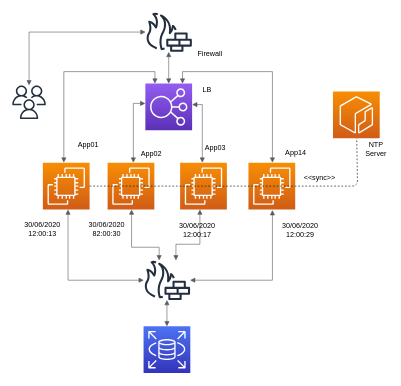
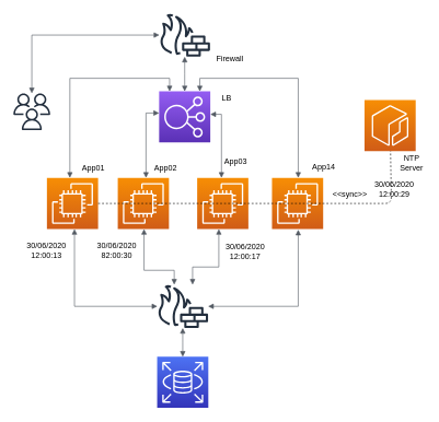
  <mxCell id="0" />
  <mxCell id="1" parent="0" />
  <mxCell id="2" value="" style="outlineConnect=0;fontColor=#232F3E;gradientColor=#F78E04;gradientDirection=north;fillColor=#D05C17;strokeColor=#ffffff;dashed=0;verticalLabelPosition=bottom;verticalAlign=top;align=center;html=1;fontSize=12;fontStyle=0;aspect=fixed;shape=mxgraph.aws4.resourceIcon;resIcon=mxgraph.aws4.ec2;" vertex="1" parent="1"><mxGeometry x="71" y="271" width="78" height="78" as="geometry" /></mxCell>
  <mxCell id="3" value="" style="outlineConnect=0;fontColor=#232F3E;gradientColor=#F78E04;gradientDirection=north;fillColor=#D05C17;strokeColor=#ffffff;dashed=0;verticalLabelPosition=bottom;verticalAlign=top;align=center;html=1;fontSize=12;fontStyle=0;aspect=fixed;shape=mxgraph.aws4.resourceIcon;resIcon=mxgraph.aws4.ec2;" vertex="1" parent="1"><mxGeometry x="179" y="271" width="78" height="78" as="geometry" /></mxCell>
  <mxCell id="4" value="" style="outlineConnect=0;fontColor=#232F3E;gradientColor=#F78E04;gradientDirection=north;fillColor=#D05C17;strokeColor=#ffffff;dashed=0;verticalLabelPosition=bottom;verticalAlign=top;align=center;html=1;fontSize=12;fontStyle=0;aspect=fixed;shape=mxgraph.aws4.resourceIcon;resIcon=mxgraph.aws4.ec2;" vertex="1" parent="1"><mxGeometry x="300" y="271" width="78" height="78" as="geometry" /></mxCell>
  <mxCell id="5" value="" style="outlineConnect=0;fontColor=#232F3E;gradientColor=#F78E04;gradientDirection=north;fillColor=#D05C17;strokeColor=#ffffff;dashed=0;verticalLabelPosition=bottom;verticalAlign=top;align=center;html=1;fontSize=12;fontStyle=0;aspect=fixed;shape=mxgraph.aws4.resourceIcon;resIcon=mxgraph.aws4.ec2;" vertex="1" parent="1"><mxGeometry x="414" y="271" width="78" height="78" as="geometry" /></mxCell>
  <mxCell id="6" value="" style="outlineConnect=0;fontColor=#232F3E;gradientColor=#4D72F3;gradientDirection=north;fillColor=#3334B9;strokeColor=#ffffff;dashed=0;verticalLabelPosition=bottom;verticalAlign=top;align=center;html=1;fontSize=12;fontStyle=0;aspect=fixed;shape=mxgraph.aws4.resourceIcon;resIcon=mxgraph.aws4.rds;" vertex="1" parent="1"><mxGeometry x="239" y="544" width="78" height="78" as="geometry" /></mxCell>
  <mxCell id="7" value="" style="edgeStyle=orthogonalEdgeStyle;html=1;endArrow=block;elbow=vertical;startArrow=block;startFill=1;endFill=1;strokeColor=#545B64;rounded=0;" edge="1" parent="1" source="2" target="14"><mxGeometry width="100" relative="1" as="geometry"><mxPoint x="177" y="570" as="sourcePoint" /><mxPoint x="277" y="570" as="targetPoint" /><Array as="points"><mxPoint x="113" y="467" /></Array></mxGeometry></mxCell>
  <mxCell id="8" value="" style="edgeStyle=orthogonalEdgeStyle;html=1;endArrow=block;elbow=vertical;startArrow=block;startFill=1;endFill=1;strokeColor=#545B64;rounded=0;" edge="1" parent="1" source="3" target="14"><mxGeometry width="100" relative="1" as="geometry"><mxPoint x="257" y="494" as="sourcePoint" /><mxPoint x="357" y="494" as="targetPoint" /><Array as="points"><mxPoint x="219" y="412" /><mxPoint x="265" y="412" /></Array></mxGeometry></mxCell>
  <mxCell id="9" value="" style="edgeStyle=orthogonalEdgeStyle;html=1;endArrow=block;elbow=vertical;startArrow=block;startFill=1;endFill=1;strokeColor=#545B64;rounded=0;" edge="1" parent="1" source="14" target="4"><mxGeometry width="100" relative="1" as="geometry"><mxPoint x="334" y="502" as="sourcePoint" /><mxPoint x="434" y="502" as="targetPoint" /><Array as="points"><mxPoint x="293" y="407" /><mxPoint x="333" y="407" /></Array></mxGeometry></mxCell>
  <mxCell id="10" value="" style="edgeStyle=orthogonalEdgeStyle;html=1;endArrow=block;elbow=vertical;startArrow=block;startFill=1;endFill=1;strokeColor=#545B64;rounded=0;entryX=0.513;entryY=1.013;entryDx=0;entryDy=0;entryPerimeter=0;" edge="1" parent="1" source="14" target="5"><mxGeometry width="100" relative="1" as="geometry"><mxPoint x="373" y="524" as="sourcePoint" /><mxPoint x="473" y="524" as="targetPoint" /></mxGeometry></mxCell>
  <mxCell id="11" value="" style="outlineConnect=0;fontColor=#232F3E;gradientColor=none;fillColor=#232F3E;strokeColor=none;dashed=0;verticalLabelPosition=bottom;verticalAlign=top;align=center;html=1;fontSize=12;fontStyle=0;aspect=fixed;pointerEvents=1;shape=mxgraph.aws4.users;" vertex="1" parent="1"><mxGeometry x="20" y="142" width="56" height="56" as="geometry" /></mxCell>
  <mxCell id="12" value="" style="outlineConnect=0;fontColor=#232F3E;gradientColor=none;fillColor=#232F3E;strokeColor=none;dashed=0;verticalLabelPosition=bottom;verticalAlign=top;align=center;html=1;fontSize=12;fontStyle=0;aspect=fixed;pointerEvents=1;shape=mxgraph.aws4.generic_firewall;" vertex="1" parent="1"><mxGeometry x="242" y="20" width="78" height="66" as="geometry" /></mxCell>
  <mxCell id="13" value="" style="edgeStyle=orthogonalEdgeStyle;html=1;endArrow=block;elbow=vertical;startArrow=block;startFill=1;endFill=1;strokeColor=#545B64;rounded=0;" edge="1" parent="1" source="12" target="11"><mxGeometry width="100" relative="1" as="geometry"><mxPoint x="107" y="78" as="sourcePoint" /><mxPoint x="207" y="78" as="targetPoint" /></mxGeometry></mxCell>
  <mxCell id="14" value="" style="outlineConnect=0;fontColor=#232F3E;gradientColor=none;fillColor=#232F3E;strokeColor=none;dashed=0;verticalLabelPosition=bottom;verticalAlign=top;align=center;html=1;fontSize=12;fontStyle=0;aspect=fixed;pointerEvents=1;shape=mxgraph.aws4.generic_firewall;" vertex="1" parent="1"><mxGeometry x="239" y="434" width="78" height="66" as="geometry" /></mxCell>
  <mxCell id="15" value="" style="edgeStyle=orthogonalEdgeStyle;html=1;endArrow=block;elbow=vertical;startArrow=block;startFill=1;endFill=1;strokeColor=#545B64;rounded=0;" edge="1" parent="1" source="6" target="14"><mxGeometry width="100" relative="1" as="geometry"><mxPoint x="131" y="554" as="sourcePoint" /><mxPoint x="231" y="554" as="targetPoint" /></mxGeometry></mxCell>
  <mxCell id="16" value="" style="edgeStyle=orthogonalEdgeStyle;html=1;endArrow=block;elbow=vertical;startArrow=block;startFill=1;endFill=1;strokeColor=#545B64;rounded=0;" edge="1" parent="1" source="2" target="20"><mxGeometry width="100" relative="1" as="geometry"><mxPoint x="127" y="118" as="sourcePoint" /><mxPoint x="227" y="118" as="targetPoint" /><Array as="points"><mxPoint x="106" y="119" /><mxPoint x="258" y="119" /></Array></mxGeometry></mxCell>
  <mxCell id="17" value="" style="edgeStyle=orthogonalEdgeStyle;html=1;endArrow=block;elbow=vertical;startArrow=block;startFill=1;endFill=1;strokeColor=#545B64;rounded=0;" edge="1" parent="1" source="3" target="20"><mxGeometry width="100" relative="1" as="geometry"><mxPoint x="194" y="173" as="sourcePoint" /><mxPoint x="294" y="173" as="targetPoint" /><Array as="points"><mxPoint x="222" y="172" /><mxPoint x="273" y="172" /><mxPoint x="273" y="150" /></Array></mxGeometry></mxCell>
  <mxCell id="18" value="" style="edgeStyle=orthogonalEdgeStyle;html=1;endArrow=block;elbow=vertical;startArrow=block;startFill=1;endFill=1;strokeColor=#545B64;rounded=0;" edge="1" parent="1" source="20" target="4"><mxGeometry width="100" relative="1" as="geometry"><mxPoint x="335" y="167" as="sourcePoint" /><mxPoint x="435" y="167" as="targetPoint" /><Array as="points"><mxPoint x="337" y="174" /></Array></mxGeometry></mxCell>
  <mxCell id="19" value="" style="edgeStyle=orthogonalEdgeStyle;html=1;endArrow=block;elbow=vertical;startArrow=block;startFill=1;endFill=1;strokeColor=#545B64;rounded=0;" edge="1" parent="1" source="20" target="5"><mxGeometry width="100" relative="1" as="geometry"><mxPoint x="455" y="121" as="sourcePoint" /><mxPoint x="555" y="121" as="targetPoint" /><Array as="points"><mxPoint x="304" y="119" /><mxPoint x="454" y="119" /></Array></mxGeometry></mxCell>
  <mxCell id="20" value="" style="outlineConnect=0;fontColor=#232F3E;gradientColor=#945DF2;gradientDirection=north;fillColor=#5A30B5;strokeColor=#ffffff;dashed=0;verticalLabelPosition=bottom;verticalAlign=top;align=center;html=1;fontSize=12;fontStyle=0;aspect=fixed;shape=mxgraph.aws4.resourceIcon;resIcon=mxgraph.aws4.elastic_load_balancing;" vertex="1" parent="1"><mxGeometry x="242" y="139" width="78" height="78" as="geometry" /></mxCell>
  <mxCell id="21" value="" style="edgeStyle=orthogonalEdgeStyle;html=1;endArrow=block;elbow=vertical;startArrow=block;startFill=1;endFill=1;strokeColor=#545B64;rounded=0;" edge="1" parent="1" source="12" target="20"><mxGeometry width="100" relative="1" as="geometry"><mxPoint x="101" y="36" as="sourcePoint" /><mxPoint x="201" y="36" as="targetPoint" /></mxGeometry></mxCell>
  <mxCell id="22" value="30/06/2020 12:00:13" style="text;html=1;strokeColor=none;fillColor=none;align=center;verticalAlign=middle;whiteSpace=wrap;rounded=0;" vertex="1" parent="1"><mxGeometry x="37" y="360" width="67" height="43" as="geometry" /></mxCell>
  <mxCell id="23" value="30/06/2020 82:00:30" style="text;html=1;strokeColor=none;fillColor=none;align=center;verticalAlign=middle;whiteSpace=wrap;rounded=0;" vertex="1" parent="1"><mxGeometry x="144" y="360" width="67" height="43" as="geometry" /></mxCell>
- <mxCell id="24" value="30/06/2020 12:00:17" style="text;html=1;strokeColor=none;fillColor=none;align=center;verticalAlign=middle;whiteSpace=wrap;rounded=0;" vertex="1" parent="1"><mxGeometry x="295" y="362" width="67" height="43" as="geometry" /></mxCell>
- <mxCell id="25" value="30/06/2020 12:00:29" style="text;html=1;strokeColor=none;fillColor=none;align=center;verticalAlign=middle;whiteSpace=wrap;rounded=0;" vertex="1" parent="1"><mxGeometry x="467" y="362" width="67" height="43" as="geometry" /></mxCell>
+ <mxCell id="24" value="30/06/2020 12:00:17" style="text;html=1;strokeColor=none;fillColor=none;align=center;verticalAlign=middle;whiteSpace=wrap;rounded=0;" vertex="1" parent="1"><mxGeometry x="340" y="362" width="67" height="43" as="geometry" /></mxCell>
+ <mxCell id="25" value="30/06/2020 12:00:29" style="text;html=1;strokeColor=none;fillColor=none;align=center;verticalAlign=middle;whiteSpace=wrap;rounded=0;" vertex="1" parent="1"><mxGeometry x="567" y="267" width="67" height="43" as="geometry" /></mxCell>
  <mxCell id="26" value="" style="outlineConnect=0;fontColor=#232F3E;gradientColor=#F78E04;gradientDirection=north;fillColor=#D05C17;strokeColor=#ffffff;dashed=0;verticalLabelPosition=bottom;verticalAlign=top;align=center;html=1;fontSize=12;fontStyle=0;aspect=fixed;shape=mxgraph.aws4.resourceIcon;resIcon=mxgraph.aws4.ecr;" vertex="1" parent="1"><mxGeometry x="555" y="152" width="78" height="78" as="geometry" /></mxCell>
  <mxCell id="27" value="NTP Server" style="text;html=1;strokeColor=none;fillColor=none;align=center;verticalAlign=middle;whiteSpace=wrap;rounded=0;" vertex="1" parent="1"><mxGeometry x="607" y="238" width="40" height="20" as="geometry" /></mxCell>
  <mxCell id="28" value="" style="endArrow=none;dashed=1;html=1;" edge="1" parent="1" source="2" target="26"><mxGeometry width="50" height="50" relative="1" as="geometry"><mxPoint x="604" y="355" as="sourcePoint" /><mxPoint x="654" y="305" as="targetPoint" /><Array as="points"><mxPoint x="596" y="310" /></Array></mxGeometry></mxCell>
  <mxCell id="29" value="&amp;lt;&amp;lt;sync&amp;gt;&amp;gt;" style="text;html=1;strokeColor=none;fillColor=none;align=center;verticalAlign=middle;whiteSpace=wrap;rounded=0;" vertex="1" parent="1"><mxGeometry x="513" y="286" width="40" height="20" as="geometry" /></mxCell>
  <mxCell id="30" value="Firewall" style="text;html=1;strokeColor=none;fillColor=none;align=center;verticalAlign=middle;whiteSpace=wrap;rounded=0;" vertex="1" parent="1"><mxGeometry x="330" y="79" width="40" height="20" as="geometry" /></mxCell>
  <mxCell id="31" value="LB" style="text;html=1;strokeColor=none;fillColor=none;align=center;verticalAlign=middle;whiteSpace=wrap;rounded=0;" vertex="1" parent="1"><mxGeometry x="325" y="139" width="40" height="20" as="geometry" /></mxCell>
- <mxCell id="32" value="App01" style="text;html=1;strokeColor=none;fillColor=none;align=center;verticalAlign=middle;whiteSpace=wrap;rounded=0;" vertex="1" parent="1"><mxGeometry x="127" y="231" width="40" height="20" as="geometry" /></mxCell>
+ <mxCell id="32" value="App01" style="text;html=1;strokeColor=none;fillColor=none;align=center;verticalAlign=middle;whiteSpace=wrap;rounded=0;" vertex="1" parent="1"><mxGeometry x="122" y="246" width="40" height="20" as="geometry" /></mxCell>
  <mxCell id="33" value="App02" style="text;html=1;strokeColor=none;fillColor=none;align=center;verticalAlign=middle;whiteSpace=wrap;rounded=0;" vertex="1" parent="1"><mxGeometry x="232" y="246" width="40" height="20" as="geometry" /></mxCell>
  <mxCell id="34" value="App03" style="text;html=1;strokeColor=none;fillColor=none;align=center;verticalAlign=middle;whiteSpace=wrap;rounded=0;" vertex="1" parent="1"><mxGeometry x="339" y="236" width="40" height="20" as="geometry" /></mxCell>
  <mxCell id="35" value="App14" style="text;html=1;strokeColor=none;fillColor=none;align=center;verticalAlign=middle;whiteSpace=wrap;rounded=0;" vertex="1" parent="1"><mxGeometry x="473" y="244" width="40" height="20" as="geometry" /></mxCell>
